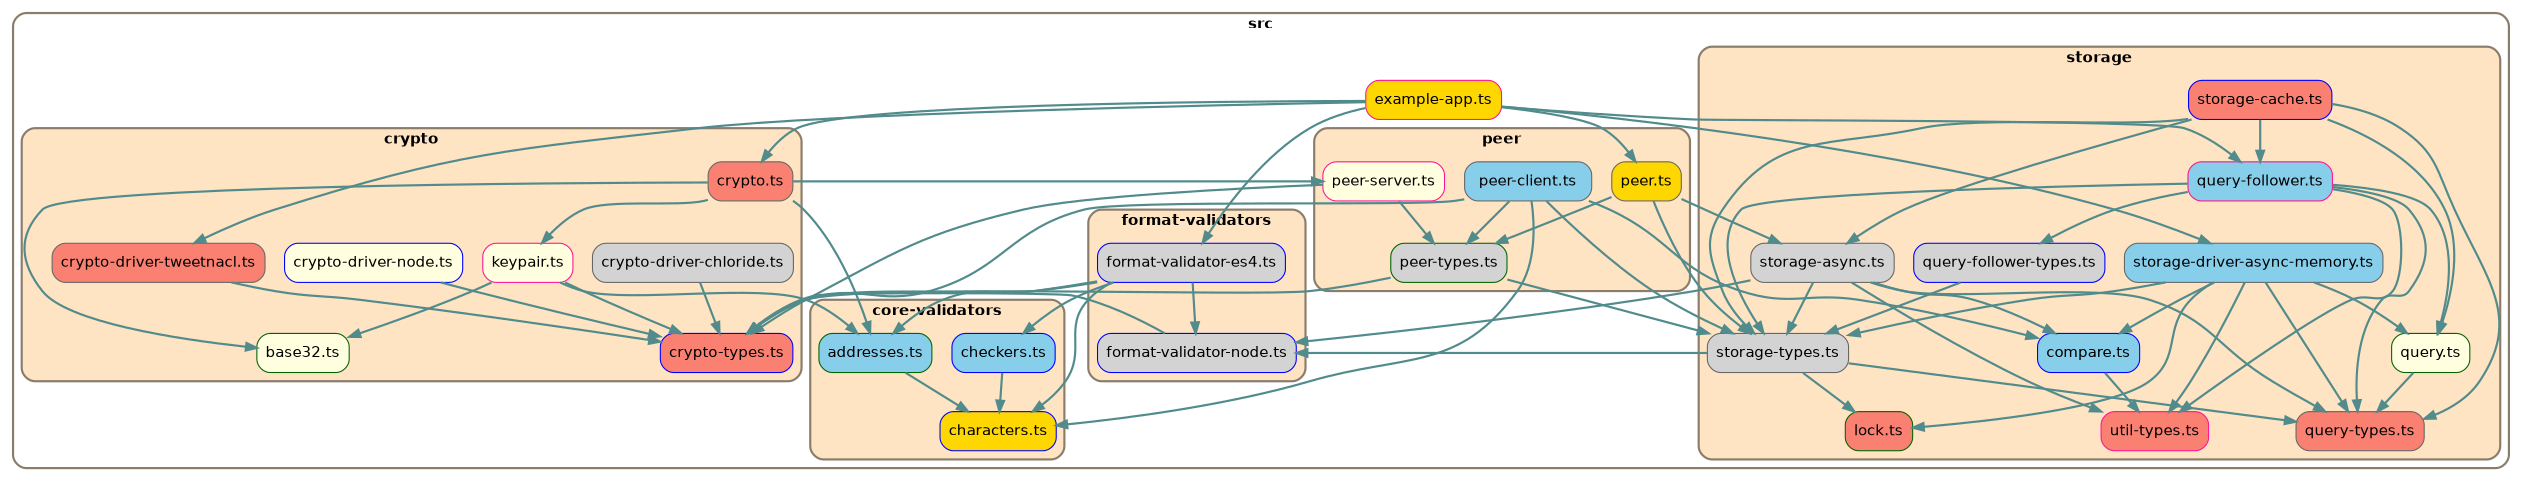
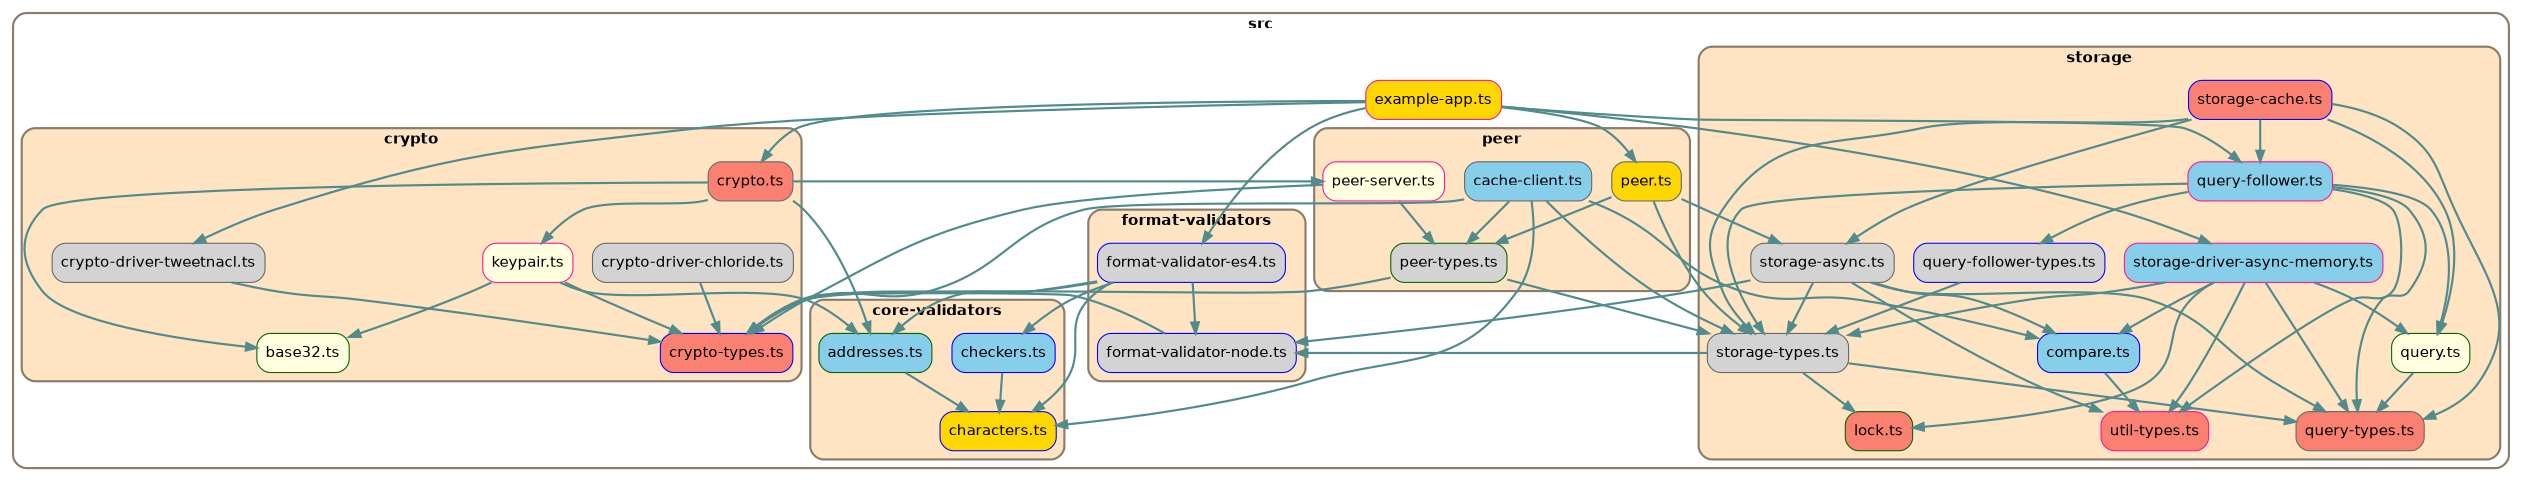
  digraph {
    compound=true
    fontname=helvetica
    rankdir=TB
    splines=true
    node [color=blue fillcolor=lightgrey fontname=helvetica shape=rectangle style="rounded,filled"]
    edge [color=darkslategray4 fontname=helvetica penwidth=2]
    n1 [color=darkgreen fillcolor=skyblue label="addresses.ts"]
    n2 [fillcolor=gold label="characters.ts"]
    n3 [fillcolor=skyblue label="checkers.ts"]
    n4 [color=darkgreen fillcolor=lightyellow label="base32.ts"]
    n5 [color=gray40 label="crypto-driver-chloride.ts"]
-   n6 [fillcolor=lightyellow label="crypto-driver-node.ts"]
-   n7 [color=gray40 fillcolor=salmon label="crypto-driver-tweetnacl.ts"]
+   n7 [color=gray40 label="crypto-driver-tweetnacl.ts"]
    n8 [fillcolor=salmon label="crypto-types.ts"]
    n9 [color=gray40 fillcolor=salmon label="crypto.ts"]
    n10 [color=deeppink fillcolor=lightyellow label="keypair.ts"]
    n11 [label="format-validator-es4.ts"]
    n12 [label="format-validator-node.ts"]
-   n13 [color=gray40 fillcolor=skyblue label="peer-client.ts"]
+   n13 [color=gray40 fillcolor=skyblue label="cache-client.ts"]
    n14 [color=deeppink fillcolor=lightyellow label="peer-server.ts"]
    n15 [color=darkgreen label="peer-types.ts"]
    n16 [color=gray40 fillcolor=gold label="peer.ts"]
    n17 [fillcolor=skyblue label="compare.ts"]
    n18 [color=darkgreen fillcolor=salmon label="lock.ts"]
    n19 [label="query-follower-types.ts"]
    n20 [color=deeppink fillcolor=skyblue label="query-follower.ts"]
    n21 [color=gray40 fillcolor=salmon label="query-types.ts"]
    n22 [color=darkgreen fillcolor=lightyellow label="query.ts"]
    n23 [color=gray40 label="storage-async.ts"]
    n24 [fillcolor=salmon label="storage-cache.ts"]
-   n25 [color=gray40 fillcolor=skyblue label="storage-driver-async-memory.ts"]
+   n25 [color=deeppink fillcolor=skyblue label="storage-driver-async-memory.ts"]
    n26 [color=gray40 label="storage-types.ts"]
    n27 [color=deeppink fillcolor=salmon label="util-types.ts"]
    n28 [color=deeppink fillcolor=gold label="example-app.ts"]
    subgraph cluster_1 {
      color=bisque4
      label=<<b>src</b>>
      penwidth=2
      style=rounded
      n28
      subgraph cluster_2 {
        color=bisque4
        fillcolor=bisque
        label=<<b>core-validators</b>>
        penwidth=2
        style="rounded,filled"
        n1
        n2
        n3
      }
      subgraph cluster_3 {
        color=bisque4
        fillcolor=bisque
        label=<<b>crypto</b>>
        penwidth=2
        style="rounded,filled"
        n4
        n5
-       n6
        n7
        n8
        n9
        n10
      }
      subgraph cluster_4 {
        color=bisque4
        fillcolor=bisque
        label=<<b>format-validators</b>>
        penwidth=2
        style="rounded,filled"
        n11
        n12
      }
      subgraph cluster_5 {
        color=bisque4
        fillcolor=bisque
        label=<<b>peer</b>>
        penwidth=2
        style="rounded,filled"
        n13
        n14
        n15
        n16
      }
      subgraph cluster_6 {
        color=bisque4
        fillcolor=bisque
        label=<<b>storage</b>>
        penwidth=2
        style="rounded,filled"
        n17
        n18
        n19
        n20
        n21
        n22
        n23
        n24
        n25
        n26
        n27
      }
    }
    n1 -> n2
    n3 -> n2
    n5 -> n8
-   n6 -> n8
    n7 -> n8
    n9 -> n1
    n9 -> n4
    n9 -> n10
    n9 -> n14
    n10 -> n1
    n10 -> n4
    n10 -> n8
    n11 -> n1
    n11 -> n2
    n11 -> n3
    n11 -> n8
    n11 -> n12
    n12 -> n8
    n13 -> n2
    n13 -> n8
    n13 -> n15
    n13 -> n17
    n13 -> n26
    n14 -> n8
    n14 -> n15
    n15 -> n8
    n15 -> n26
    n16 -> n15
    n16 -> n23
    n16 -> n26
    n17 -> n27
    n19 -> n26
    n20 -> n19
    n20 -> n21
    n20 -> n22
    n20 -> n26
    n20 -> n27
    n22 -> n21
    n23 -> n12
    n23 -> n17
    n23 -> n21
    n23 -> n26
    n23 -> n27
    n24 -> n20
    n24 -> n21
    n24 -> n22
    n24 -> n23
    n24 -> n26
    n25 -> n17
    n25 -> n18
    n25 -> n21
    n25 -> n22
    n25 -> n26
    n25 -> n27
    n26 -> n12
    n26 -> n18
    n26 -> n21
    n28 -> n7
    n28 -> n9
    n28 -> n11
    n28 -> n16
    n28 -> n20
    n28 -> n25
  }
